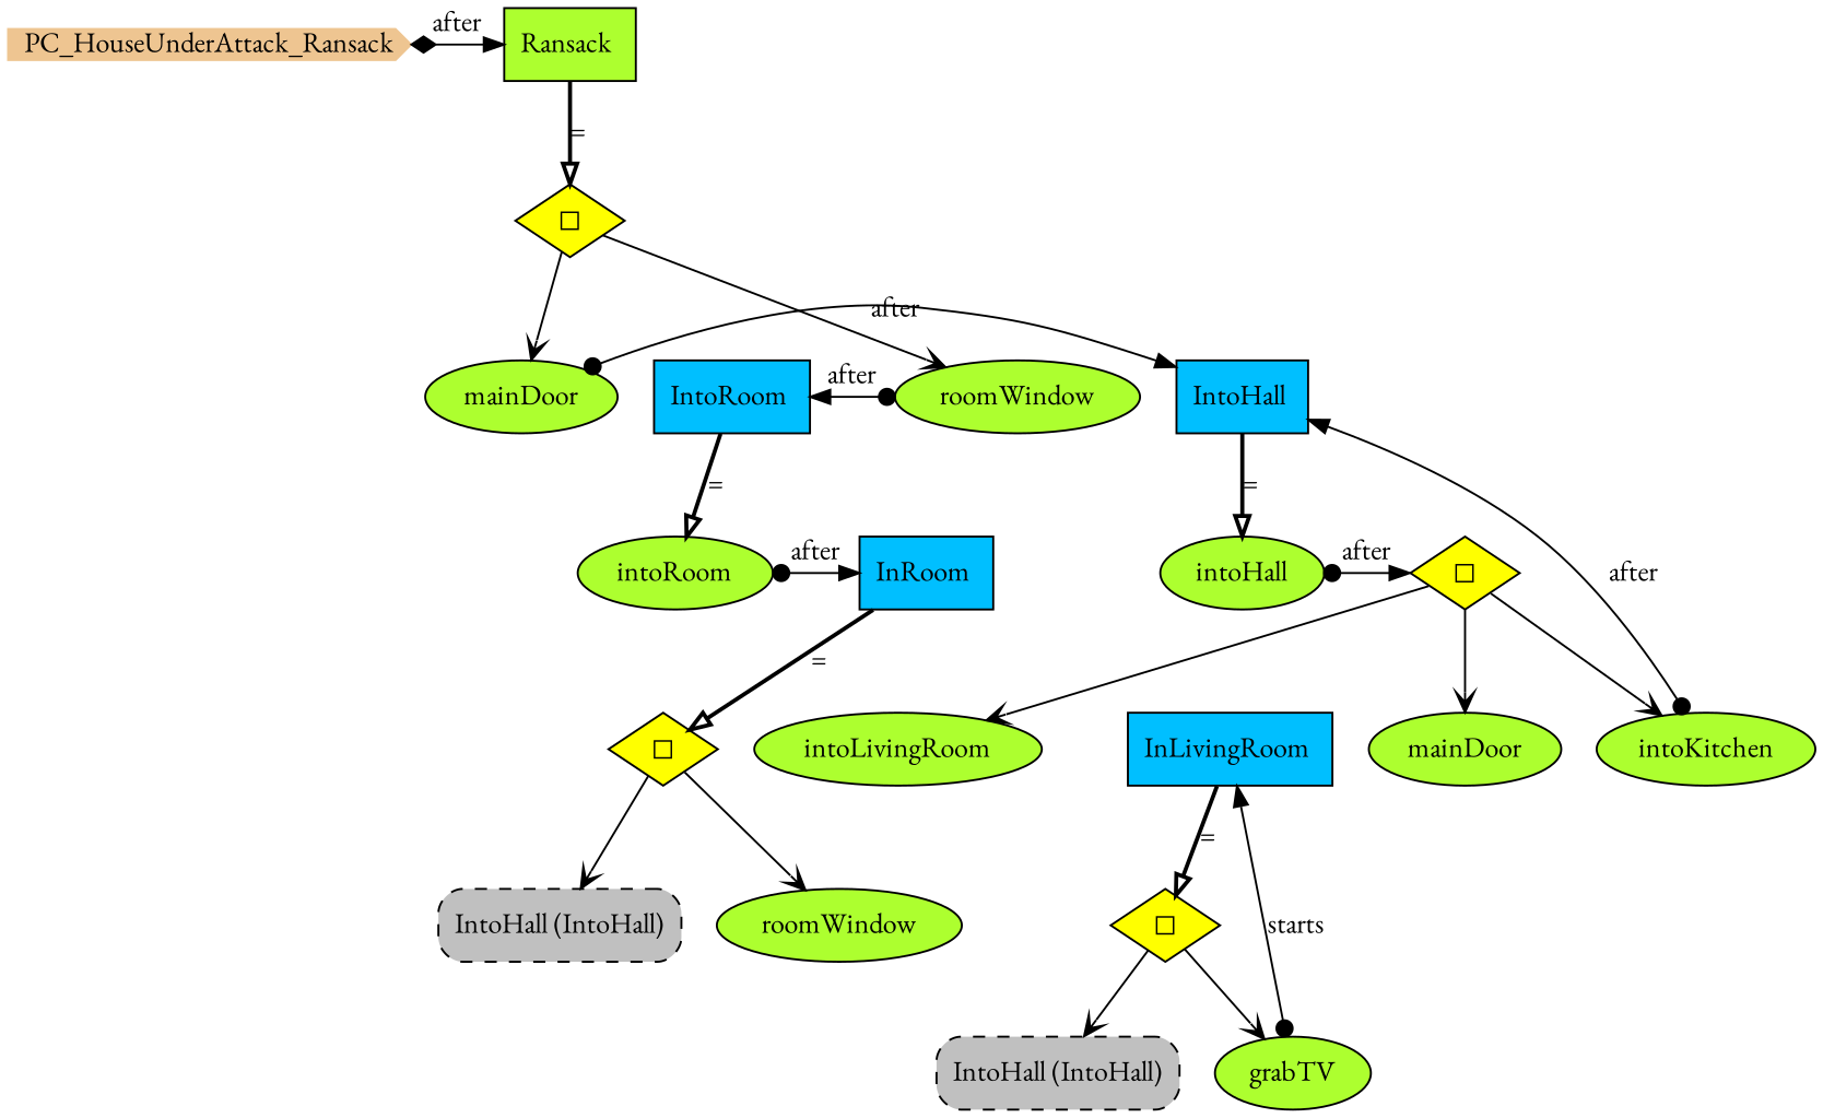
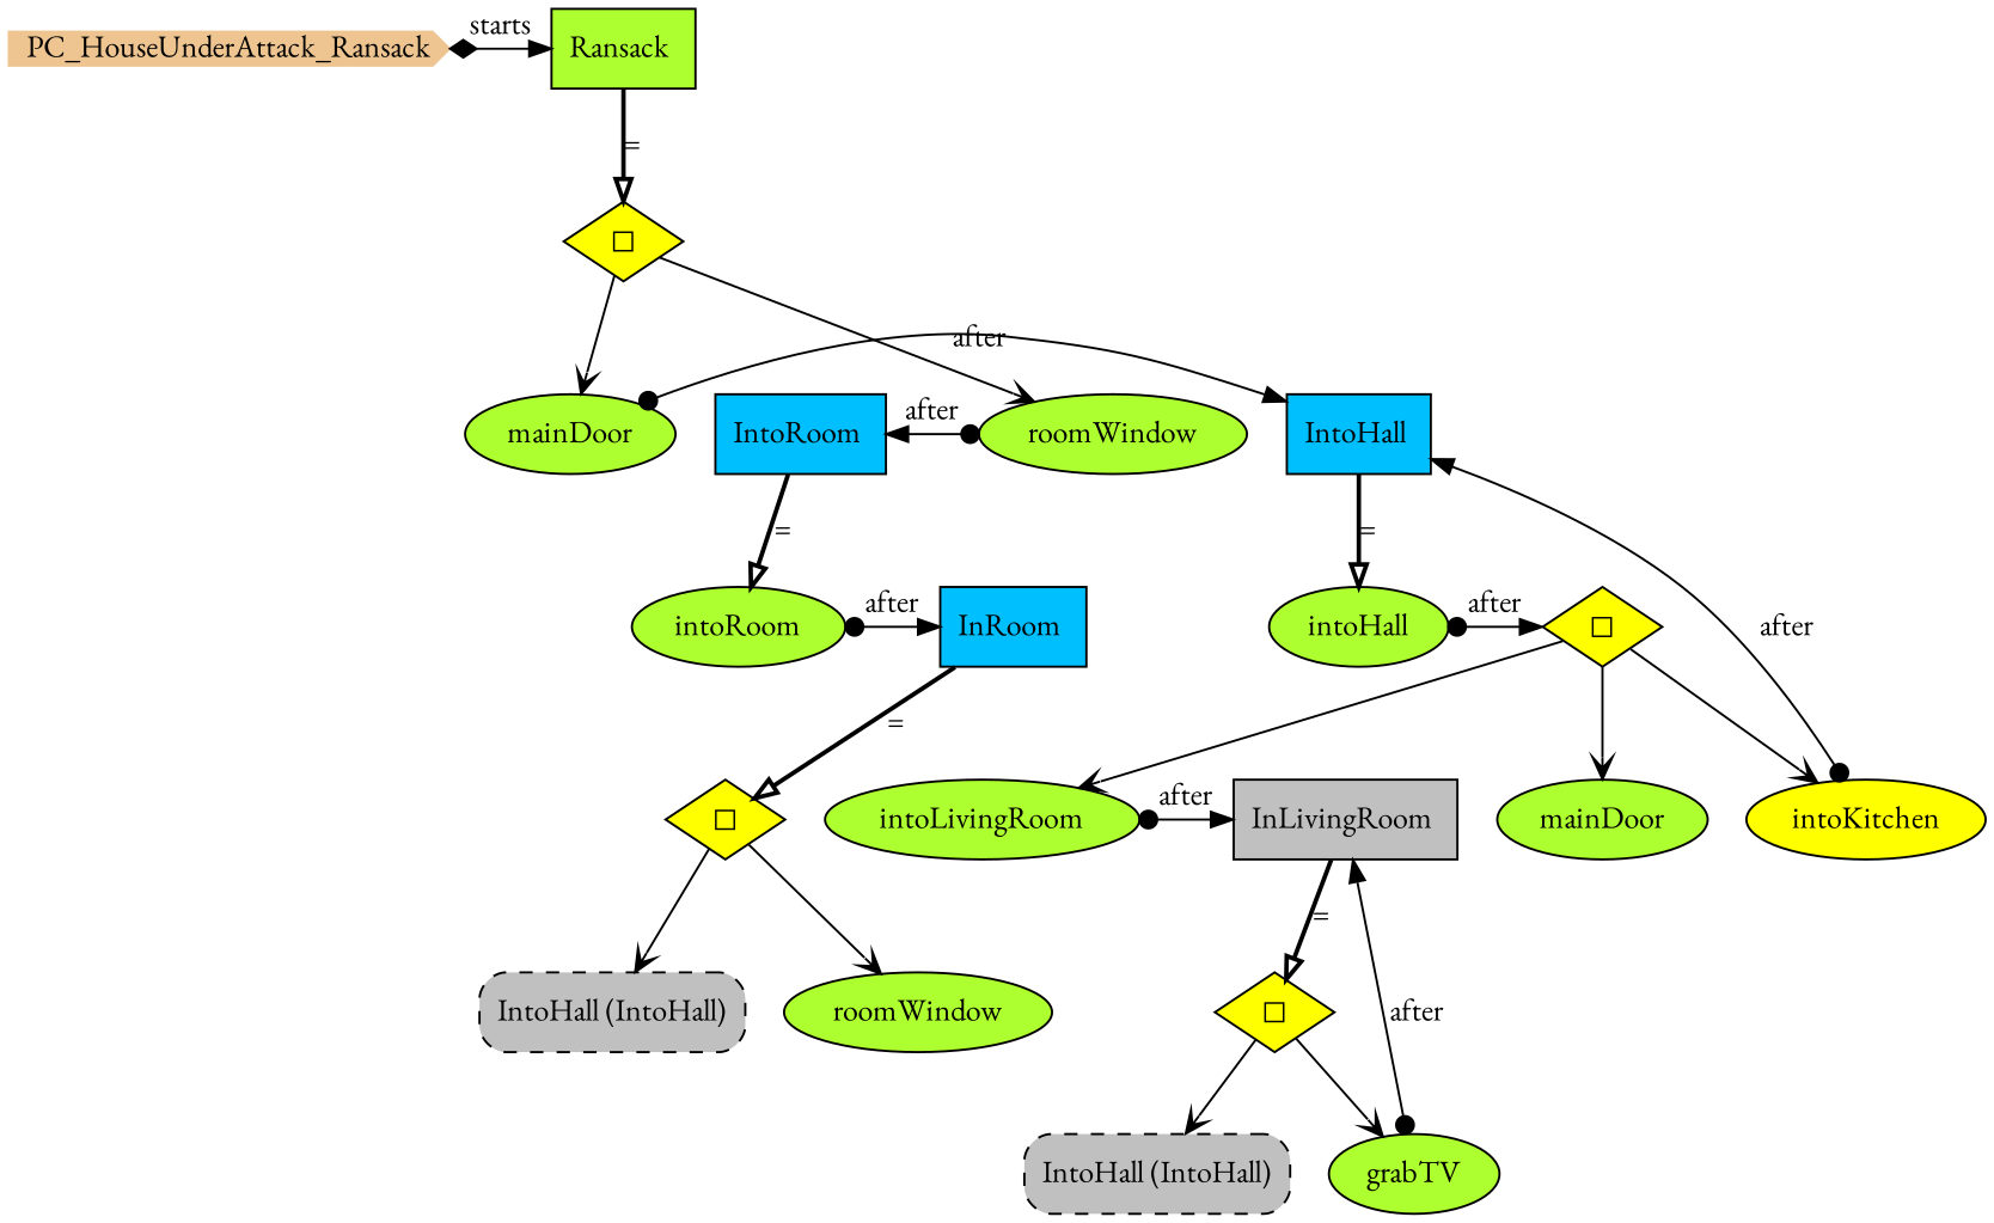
  digraph {
    fontname="EB Garamond"
    node [fillcolor=greenyellow fontname="EB Garamond" shape=ellipse style=filled]
    edge [fontname="EB Garamond" arrowhead=open]
    n1 [label=intoRoom]
    n2 [fillcolor=deepskyblue label="InRoom " shape=box]
    n3 [label=intoHall]
    n4 [fillcolor=yellow label="◻︎" shape=diamond]
    n5 [label=mainDoor]
    n6 [fillcolor=deepskyblue label="IntoHall " shape=box]
    n7 [fillcolor=deepskyblue label="IntoRoom " shape=box]
    n8 [label=roomWindow]
    n9 [label=intoLivingRoom]
-   n10 [fillcolor=deepskyblue label="InLivingRoom " shape=box]
+   n10 [fillcolor=gray label="InLivingRoom " shape=box]
    n11 [color=burlywood2 height=.2 label=PC_HouseUnderAttack_Ransack shape=cds width=.2 fillcolor=""]
    n12 [label="Ransack " shape=box]
    n13 [fillcolor=yellow label="◻︎" shape=diamond]
    n14 [label=mainDoor]
-   n15 [label=intoKitchen]
+   n15 [fillcolor=yellow label=intoKitchen]
    n16 [fillcolor=yellow label="◻︎" shape=diamond]
    n17 [fillcolor=yellow label="◻︎" shape=diamond]
    n18 [fillcolor=gray label="IntoHall (IntoHall)" shape=rectangle style="rounded,filled,dashed"]
    n19 [label=grabTV]
    n20 [fillcolor=gray label="IntoHall (IntoHall)" shape=rectangle style="rounded,filled,dashed"]
    n21 [label=roomWindow]
    subgraph sub_1 {
      rank=same
      n1
      n2
    }
    subgraph sub_2 {
      rank=same
      n3
      n4
    }
    subgraph sub_3 {
      rank=same
      n5
      n6
    }
    subgraph sub_4 {
      rank=same
      n7
      n8
    }
    subgraph sub_5 {
      rank=same
      n9
      n10
    }
    subgraph sub_6 {
      rank=same
      n11
      n12
    }
    n1 -> n2 [arrowtail=dot dir=both label=after arrowhead=""]
    n2 -> n13 [arrowhead=onormal label="=" penwidth=2]
    n3 -> n4 [arrowtail=dot dir=both label=after arrowhead=""]
    n4 -> n9
    n4 -> n14
    n4 -> n15
    n5 -> n6 [arrowtail=dot dir=both label=after arrowhead=""]
    n6 -> n3 [arrowhead=onormal label="=" penwidth=2]
    n7 -> n1 [arrowhead=onormal label="=" penwidth=2]
    n8 -> n7 [arrowtail=dot dir=both label=after arrowhead=""]
+   n9 -> n10 [arrowtail=dot dir=both label=after arrowhead=""]
    n10 -> n16 [arrowhead=onormal label="=" penwidth=2]
-   n11 -> n12 [arrowtail=diamond dir=both label=after arrowhead=""]
+   n11 -> n12 [arrowtail=diamond dir=both label=starts arrowhead=""]
    n12 -> n17 [arrowhead=onormal label="=" penwidth=2]
    n13 -> n20
    n13 -> n21
    n15 -> n6 [arrowtail=dot dir=both label=after arrowhead=""]
    n16 -> n18
    n16 -> n19
    n17 -> n5
    n17 -> n8
-   n19 -> n10 [arrowtail=dot dir=both label=starts arrowhead=""]
+   n19 -> n10 [arrowtail=dot dir=both label=after arrowhead=""]
  }
